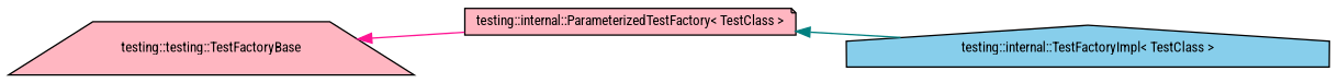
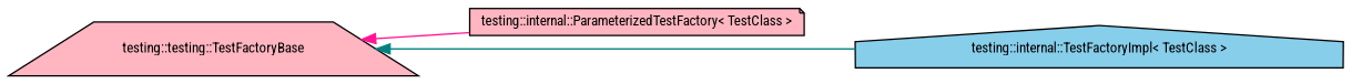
  digraph {
    fontname="Roboto Condensed"
    rankdir=LR
    node [color=black fillcolor=lightpink fontname="Roboto Condensed" fontsize=10 style=filled]
    edge [dir=back fontname="Roboto Condensed" fontsize=10 labelfontname=Helvetica labelfontsize=10 style=solid]
    n1 [height=0.2 label="testing::testing::TestFactoryBase" shape=trapezium width=0.4]
    n2 [height=0.2 label="testing::internal::ParameterizedTestFactory\< TestClass \>" shape=note width=0.4]
    n3 [fillcolor=skyblue height=0.2 label="testing::internal::TestFactoryImpl\< TestClass \>" shape=house width=0.4]
    n1 -> n2 [color=deeppink]
-   n2 -> n3 [color=teal]
+   n1 -> n3 [color=teal]
  }
